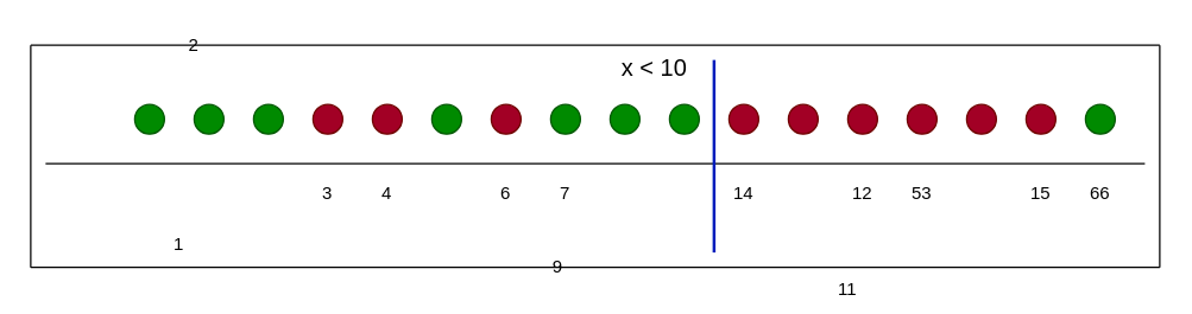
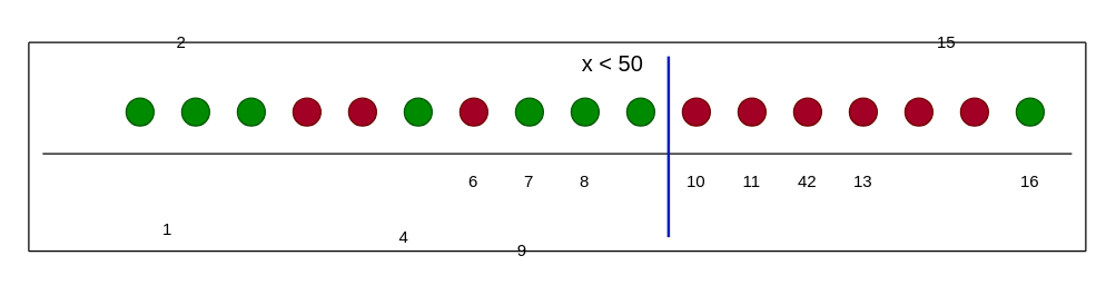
  <mxCell id="0" style=";html=1;" />
  <mxCell id="1" style=";html=1;" parent="0" />
  <mxCell id="2" value="" style="endArrow=none;html=1;" edge="1" parent="1"><mxGeometry width="50" height="50" relative="1" as="geometry"><mxPoint x="770" y="110" as="sourcePoint" /><mxPoint x="30" y="110" as="targetPoint" /></mxGeometry></mxCell>
  <mxCell id="3" value="1" style="text;html=1;strokeColor=none;fillColor=none;align=center;verticalAlign=middle;whiteSpace=wrap;rounded=0;" vertex="1" parent="1"><mxGeometry x="100" y="155" width="40" height="20" as="geometry" /></mxCell>
  <mxCell id="4" value="2" style="text;html=1;strokeColor=none;fillColor=none;align=center;verticalAlign=middle;whiteSpace=wrap;rounded=0;" vertex="1" parent="1"><mxGeometry x="110" y="20" width="40" height="20" as="geometry" /></mxCell>
- <mxCell id="5" value="4" style="text;html=1;strokeColor=none;fillColor=none;align=center;verticalAlign=middle;whiteSpace=wrap;rounded=0;" vertex="1" parent="1"><mxGeometry x="240" y="120" width="40" height="20" as="geometry" /></mxCell>
- <mxCell id="6" value="3" style="text;html=1;strokeColor=none;fillColor=none;align=center;verticalAlign=middle;whiteSpace=wrap;rounded=0;" vertex="1" parent="1"><mxGeometry x="200" y="120" width="40" height="20" as="geometry" /></mxCell>
+ <mxCell id="5" value="4" style="text;html=1;strokeColor=none;fillColor=none;align=center;verticalAlign=middle;whiteSpace=wrap;rounded=0;" vertex="1" parent="1"><mxGeometry x="270" y="160" width="40" height="20" as="geometry" /></mxCell>
+ <mxCell id="7" value="8" style="text;html=1;strokeColor=none;fillColor=none;align=center;verticalAlign=middle;whiteSpace=wrap;rounded=0;" vertex="1" parent="1"><mxGeometry x="400" y="120" width="40" height="20" as="geometry" /></mxCell>
  <mxCell id="8" value="7" style="text;html=1;strokeColor=none;fillColor=none;align=center;verticalAlign=middle;whiteSpace=wrap;rounded=0;" vertex="1" parent="1"><mxGeometry x="360" y="120" width="40" height="20" as="geometry" /></mxCell>
  <mxCell id="9" value="6" style="text;html=1;strokeColor=none;fillColor=none;align=center;verticalAlign=middle;whiteSpace=wrap;rounded=0;" vertex="1" parent="1"><mxGeometry x="320" y="120" width="40" height="20" as="geometry" /></mxCell>
  <mxCell id="10" value="9" style="text;html=1;strokeColor=none;fillColor=none;align=center;verticalAlign=middle;whiteSpace=wrap;rounded=0;" vertex="1" parent="1"><mxGeometry x="355" y="170" width="40" height="20" as="geometry" /></mxCell>
- <mxCell id="11" value="14" style="text;html=1;strokeColor=none;fillColor=none;align=center;verticalAlign=middle;whiteSpace=wrap;rounded=0;" vertex="1" parent="1"><mxGeometry x="480" y="120" width="40" height="20" as="geometry" /></mxCell>
- <mxCell id="12" value="11" style="text;html=1;strokeColor=none;fillColor=none;align=center;verticalAlign=middle;whiteSpace=wrap;rounded=0;" vertex="1" parent="1"><mxGeometry x="550" y="185" width="40" height="20" as="geometry" /></mxCell>
- <mxCell id="13" value="66" style="text;html=1;strokeColor=none;fillColor=none;align=center;verticalAlign=middle;whiteSpace=wrap;rounded=0;" vertex="1" parent="1"><mxGeometry x="720" y="120" width="40" height="20" as="geometry" /></mxCell>
- <mxCell id="14" value="15" style="text;html=1;strokeColor=none;fillColor=none;align=center;verticalAlign=middle;whiteSpace=wrap;rounded=0;" vertex="1" parent="1"><mxGeometry x="680" y="120" width="40" height="20" as="geometry" /></mxCell>
- <mxCell id="15" value="53" style="text;html=1;strokeColor=none;fillColor=none;align=center;verticalAlign=middle;whiteSpace=wrap;rounded=0;" vertex="1" parent="1"><mxGeometry x="600" y="120" width="40" height="20" as="geometry" /></mxCell>
- <mxCell id="16" value="12" style="text;html=1;strokeColor=none;fillColor=none;align=center;verticalAlign=middle;whiteSpace=wrap;rounded=0;" vertex="1" parent="1"><mxGeometry x="560" y="120" width="40" height="20" as="geometry" /></mxCell>
+ <mxCell id="11" value="10" style="text;html=1;strokeColor=none;fillColor=none;align=center;verticalAlign=middle;whiteSpace=wrap;rounded=0;" vertex="1" parent="1"><mxGeometry x="480" y="120" width="40" height="20" as="geometry" /></mxCell>
+ <mxCell id="12" value="11" style="text;html=1;strokeColor=none;fillColor=none;align=center;verticalAlign=middle;whiteSpace=wrap;rounded=0;" vertex="1" parent="1"><mxGeometry x="520" y="120" width="40" height="20" as="geometry" /></mxCell>
+ <mxCell id="13" value="16" style="text;html=1;strokeColor=none;fillColor=none;align=center;verticalAlign=middle;whiteSpace=wrap;rounded=0;" vertex="1" parent="1"><mxGeometry x="720" y="120" width="40" height="20" as="geometry" /></mxCell>
+ <mxCell id="14" value="15" style="text;html=1;strokeColor=none;fillColor=none;align=center;verticalAlign=middle;whiteSpace=wrap;rounded=0;" vertex="1" parent="1"><mxGeometry x="660" y="20" width="40" height="20" as="geometry" /></mxCell>
+ <mxCell id="15" value="13" style="text;html=1;strokeColor=none;fillColor=none;align=center;verticalAlign=middle;whiteSpace=wrap;rounded=0;" vertex="1" parent="1"><mxGeometry x="600" y="120" width="40" height="20" as="geometry" /></mxCell>
+ <mxCell id="16" value="42" style="text;html=1;strokeColor=none;fillColor=none;align=center;verticalAlign=middle;whiteSpace=wrap;rounded=0;" vertex="1" parent="1"><mxGeometry x="560" y="120" width="40" height="20" as="geometry" /></mxCell>
  <mxCell id="17" value="" style="ellipse;whiteSpace=wrap;html=1;aspect=fixed;fillColor=#008a00;strokeColor=#005700;fontColor=#ffffff;" vertex="1" parent="1"><mxGeometry x="130" y="70" width="20" height="20" as="geometry" /></mxCell>
  <mxCell id="18" value="" style="ellipse;whiteSpace=wrap;html=1;aspect=fixed;fillColor=#008a00;strokeColor=#005700;fontColor=#ffffff;" vertex="1" parent="1"><mxGeometry x="170" y="70" width="20" height="20" as="geometry" /></mxCell>
  <mxCell id="19" value="" style="ellipse;whiteSpace=wrap;html=1;aspect=fixed;fillColor=#a20025;strokeColor=#6F0000;fontColor=#ffffff;" vertex="1" parent="1"><mxGeometry x="210" y="70" width="20" height="20" as="geometry" /></mxCell>
  <mxCell id="20" value="" style="ellipse;whiteSpace=wrap;html=1;aspect=fixed;fillColor=#a20025;strokeColor=#6F0000;fontColor=#ffffff;" vertex="1" parent="1"><mxGeometry x="250" y="70" width="20" height="20" as="geometry" /></mxCell>
  <mxCell id="21" value="" style="ellipse;whiteSpace=wrap;html=1;aspect=fixed;fillColor=#008a00;strokeColor=#005700;fontColor=#ffffff;" vertex="1" parent="1"><mxGeometry x="290" y="70" width="20" height="20" as="geometry" /></mxCell>
  <mxCell id="22" value="" style="ellipse;whiteSpace=wrap;html=1;aspect=fixed;fillColor=#a20025;strokeColor=#6F0000;fontColor=#ffffff;" vertex="1" parent="1"><mxGeometry x="330" y="70" width="20" height="20" as="geometry" /></mxCell>
  <mxCell id="23" value="" style="ellipse;whiteSpace=wrap;html=1;aspect=fixed;fillColor=#008a00;strokeColor=#005700;fontColor=#ffffff;" vertex="1" parent="1"><mxGeometry x="370" y="70" width="20" height="20" as="geometry" /></mxCell>
  <mxCell id="24" value="" style="ellipse;whiteSpace=wrap;html=1;aspect=fixed;fillColor=#008a00;strokeColor=#005700;fontColor=#ffffff;" vertex="1" parent="1"><mxGeometry x="410" y="70" width="20" height="20" as="geometry" /></mxCell>
  <mxCell id="25" value="" style="ellipse;whiteSpace=wrap;html=1;aspect=fixed;fillColor=#008a00;strokeColor=#005700;fontColor=#ffffff;" vertex="1" parent="1"><mxGeometry x="450" y="70" width="20" height="20" as="geometry" /></mxCell>
  <mxCell id="26" value="" style="ellipse;whiteSpace=wrap;html=1;aspect=fixed;fillColor=#a20025;strokeColor=#6F0000;fontColor=#ffffff;" vertex="1" parent="1"><mxGeometry x="490" y="70" width="20" height="20" as="geometry" /></mxCell>
  <mxCell id="27" value="" style="ellipse;whiteSpace=wrap;html=1;aspect=fixed;fillColor=#a20025;strokeColor=#6F0000;fontColor=#ffffff;" vertex="1" parent="1"><mxGeometry x="530" y="70" width="20" height="20" as="geometry" /></mxCell>
  <mxCell id="28" value="" style="ellipse;whiteSpace=wrap;html=1;aspect=fixed;fillColor=#a20025;strokeColor=#6F0000;fontColor=#ffffff;" vertex="1" parent="1"><mxGeometry x="570" y="70" width="20" height="20" as="geometry" /></mxCell>
  <mxCell id="29" value="" style="ellipse;whiteSpace=wrap;html=1;aspect=fixed;fillColor=#a20025;strokeColor=#6F0000;fontColor=#ffffff;" vertex="1" parent="1"><mxGeometry x="610" y="70" width="20" height="20" as="geometry" /></mxCell>
  <mxCell id="30" value="" style="ellipse;whiteSpace=wrap;html=1;aspect=fixed;fillColor=#a20025;strokeColor=#6F0000;fontColor=#ffffff;" vertex="1" parent="1"><mxGeometry x="650" y="70" width="20" height="20" as="geometry" /></mxCell>
  <mxCell id="31" value="" style="ellipse;whiteSpace=wrap;html=1;aspect=fixed;fillColor=#008a00;strokeColor=#005700;fontColor=#ffffff;" vertex="1" parent="1"><mxGeometry x="730" y="70" width="20" height="20" as="geometry" /></mxCell>
  <mxCell id="32" value="" style="ellipse;whiteSpace=wrap;html=1;aspect=fixed;fillColor=#008a00;strokeColor=#005700;fontColor=#ffffff;" vertex="1" parent="1"><mxGeometry x="90" y="70" width="20" height="20" as="geometry" /></mxCell>
  <mxCell id="33" value="" style="endArrow=none;html=1;" edge="1" parent="1"><mxGeometry width="50" height="50" relative="1" as="geometry"><mxPoint x="20" y="180" as="sourcePoint" /><mxPoint x="20" y="30" as="targetPoint" /></mxGeometry></mxCell>
  <mxCell id="34" value="" style="endArrow=none;html=1;" edge="1" parent="1"><mxGeometry width="50" height="50" relative="1" as="geometry"><mxPoint x="20" y="180" as="sourcePoint" /><mxPoint x="780" y="180" as="targetPoint" /></mxGeometry></mxCell>
  <mxCell id="35" value="" style="endArrow=none;html=1;" edge="1" parent="1"><mxGeometry width="50" height="50" relative="1" as="geometry"><mxPoint x="20" y="30" as="sourcePoint" /><mxPoint x="780" y="30" as="targetPoint" /></mxGeometry></mxCell>
  <mxCell id="36" value="" style="endArrow=none;html=1;" edge="1" parent="1"><mxGeometry width="50" height="50" relative="1" as="geometry"><mxPoint x="780" y="180" as="sourcePoint" /><mxPoint x="780" y="30" as="targetPoint" /></mxGeometry></mxCell>
  <mxCell id="37" value="" style="endArrow=none;html=1;strokeWidth=2;fillColor=#0050ef;strokeColor=#001DBC;" edge="1" parent="1"><mxGeometry width="50" height="50" relative="1" as="geometry"><mxPoint x="480" y="170" as="sourcePoint" /><mxPoint x="480" y="40" as="targetPoint" /></mxGeometry></mxCell>
  <mxCell id="38" value="" style="ellipse;whiteSpace=wrap;html=1;aspect=fixed;fillColor=#a20025;strokeColor=#6F0000;fontColor=#ffffff;" vertex="1" parent="1"><mxGeometry x="690" y="70" width="20" height="20" as="geometry" /></mxCell>
- <mxCell id="39" value="&lt;font style=&quot;font-size: 16px&quot;&gt;x &amp;lt; 10&lt;/font&gt;" style="text;html=1;strokeColor=none;fillColor=none;align=center;verticalAlign=middle;whiteSpace=wrap;rounded=0;" vertex="1" parent="1"><mxGeometry x="410" y="30" width="60" height="30" as="geometry" /></mxCell>
+ <mxCell id="39" value="&lt;font style=&quot;font-size: 16px&quot;&gt;x &amp;lt; 50&lt;/font&gt;" style="text;html=1;strokeColor=none;fillColor=none;align=center;verticalAlign=middle;whiteSpace=wrap;rounded=0;" vertex="1" parent="1"><mxGeometry x="410" y="30" width="60" height="30" as="geometry" /></mxCell>
